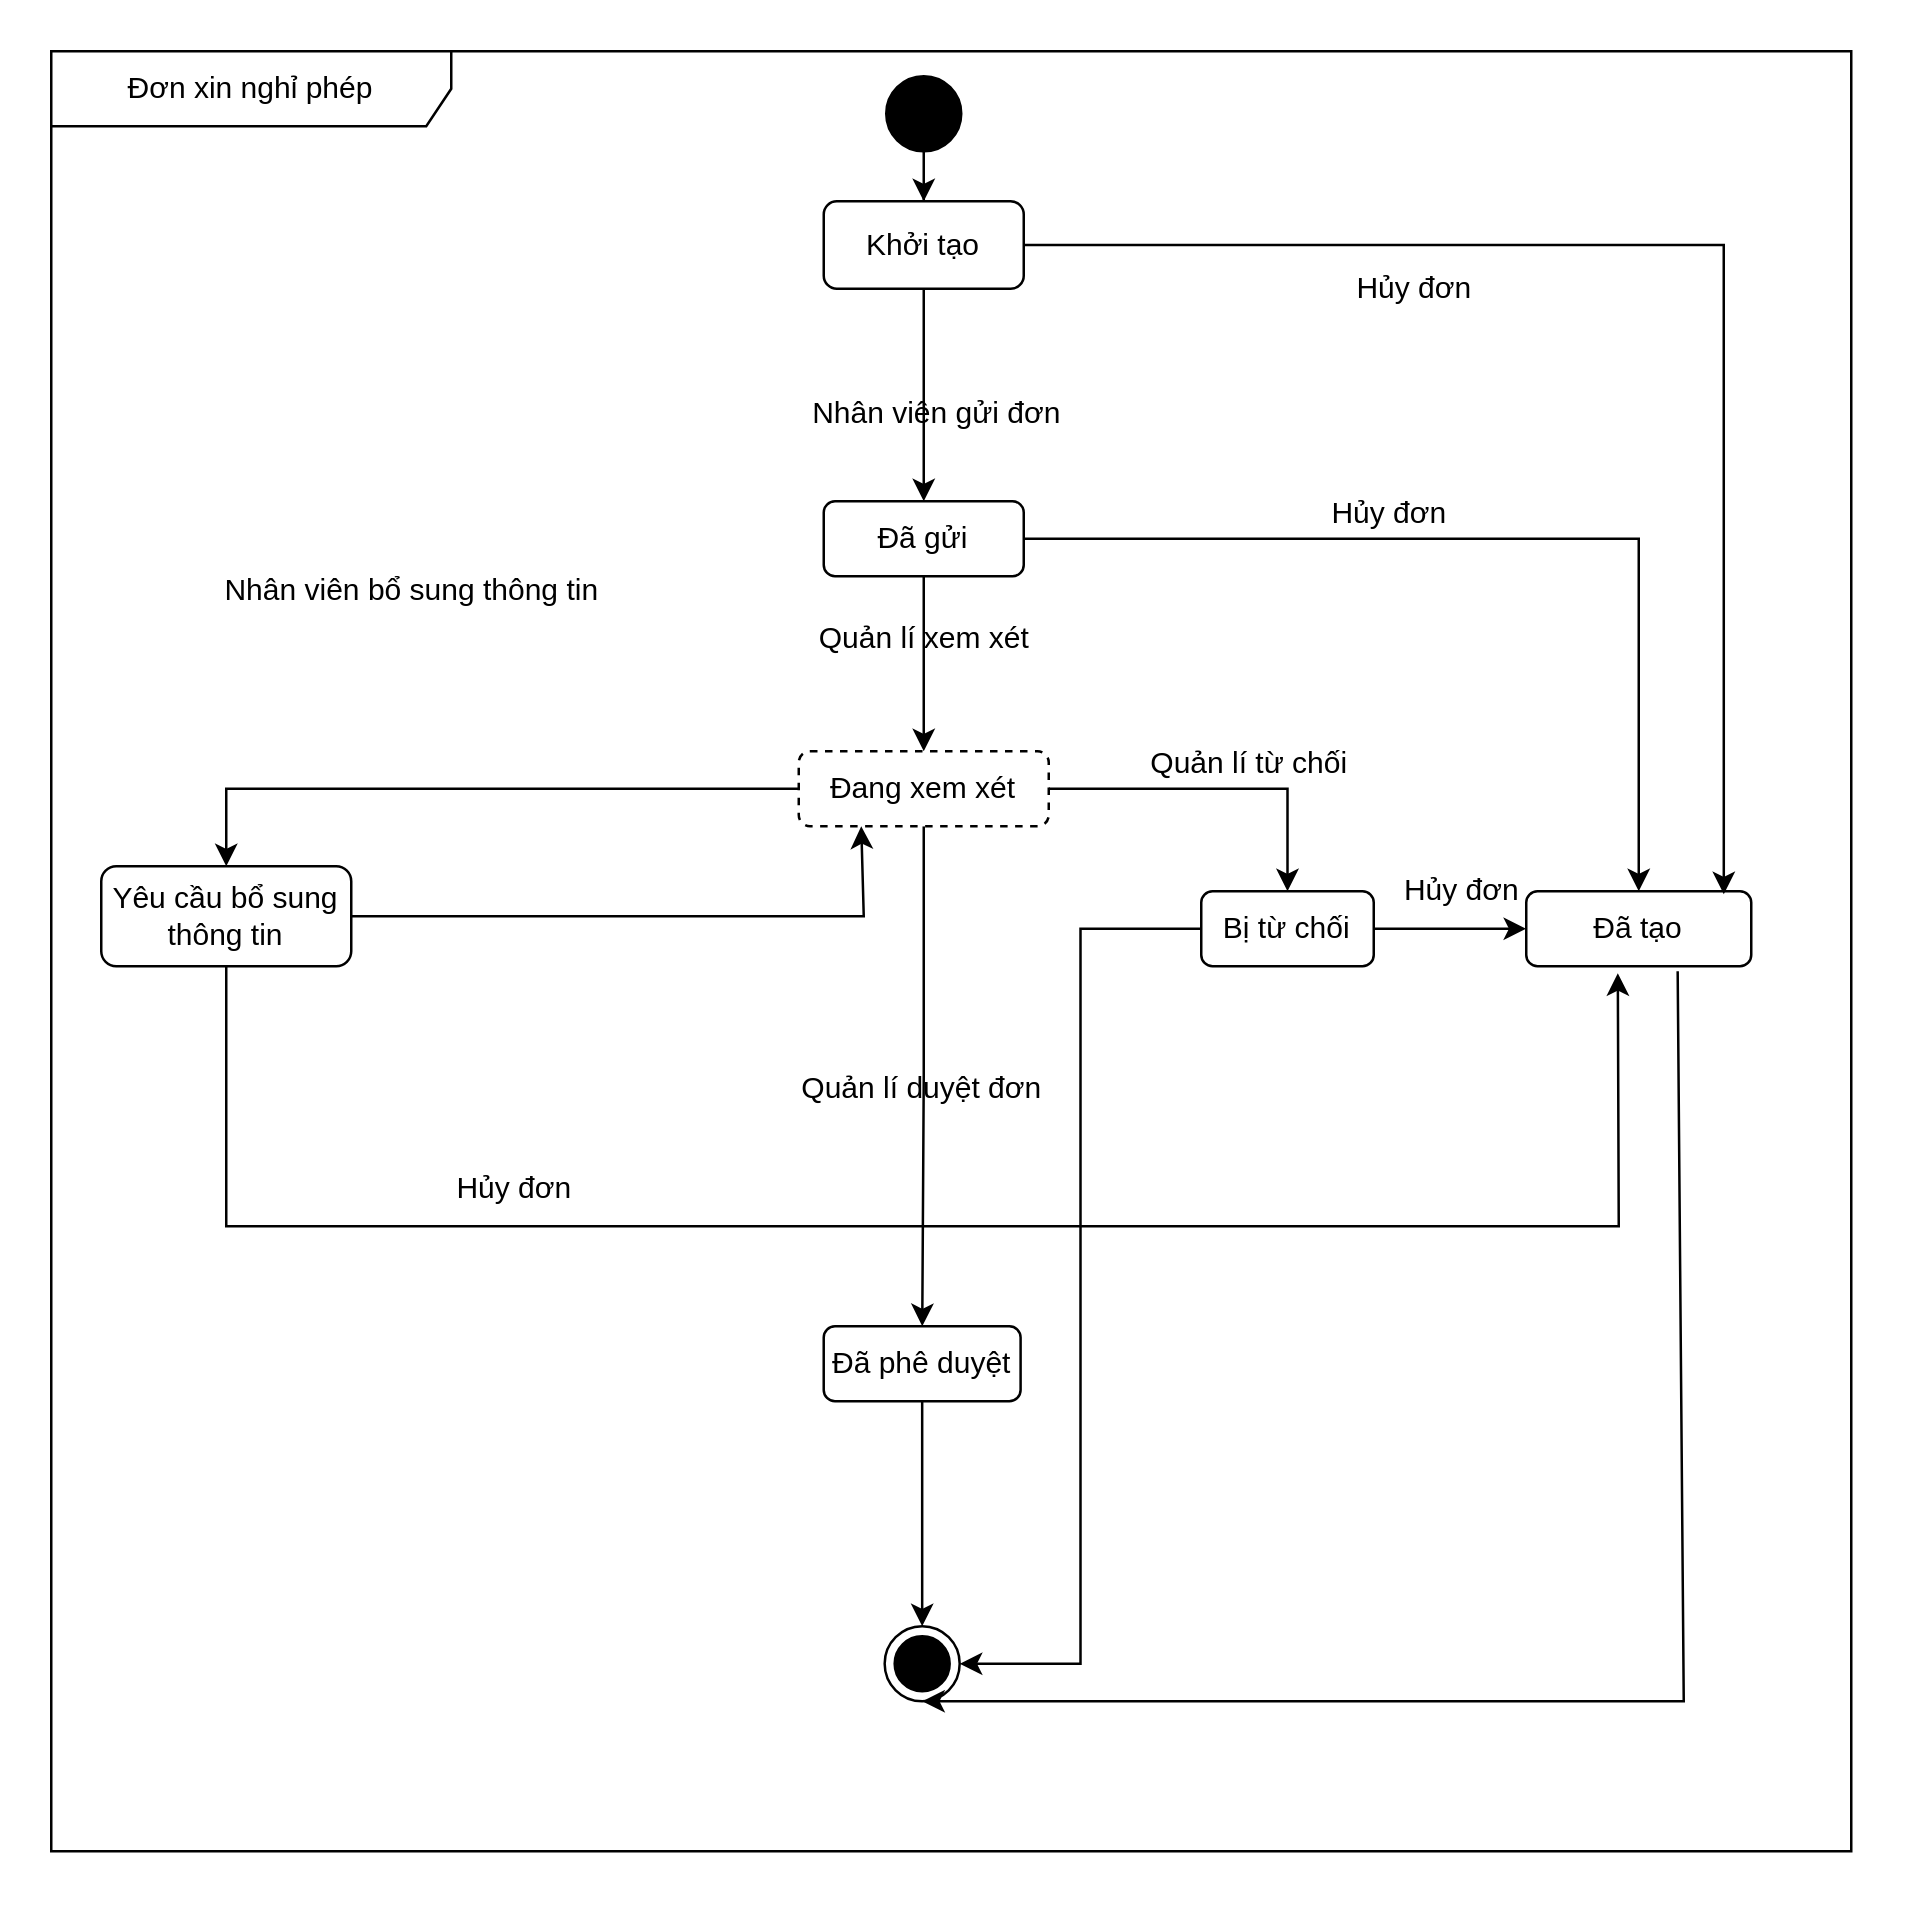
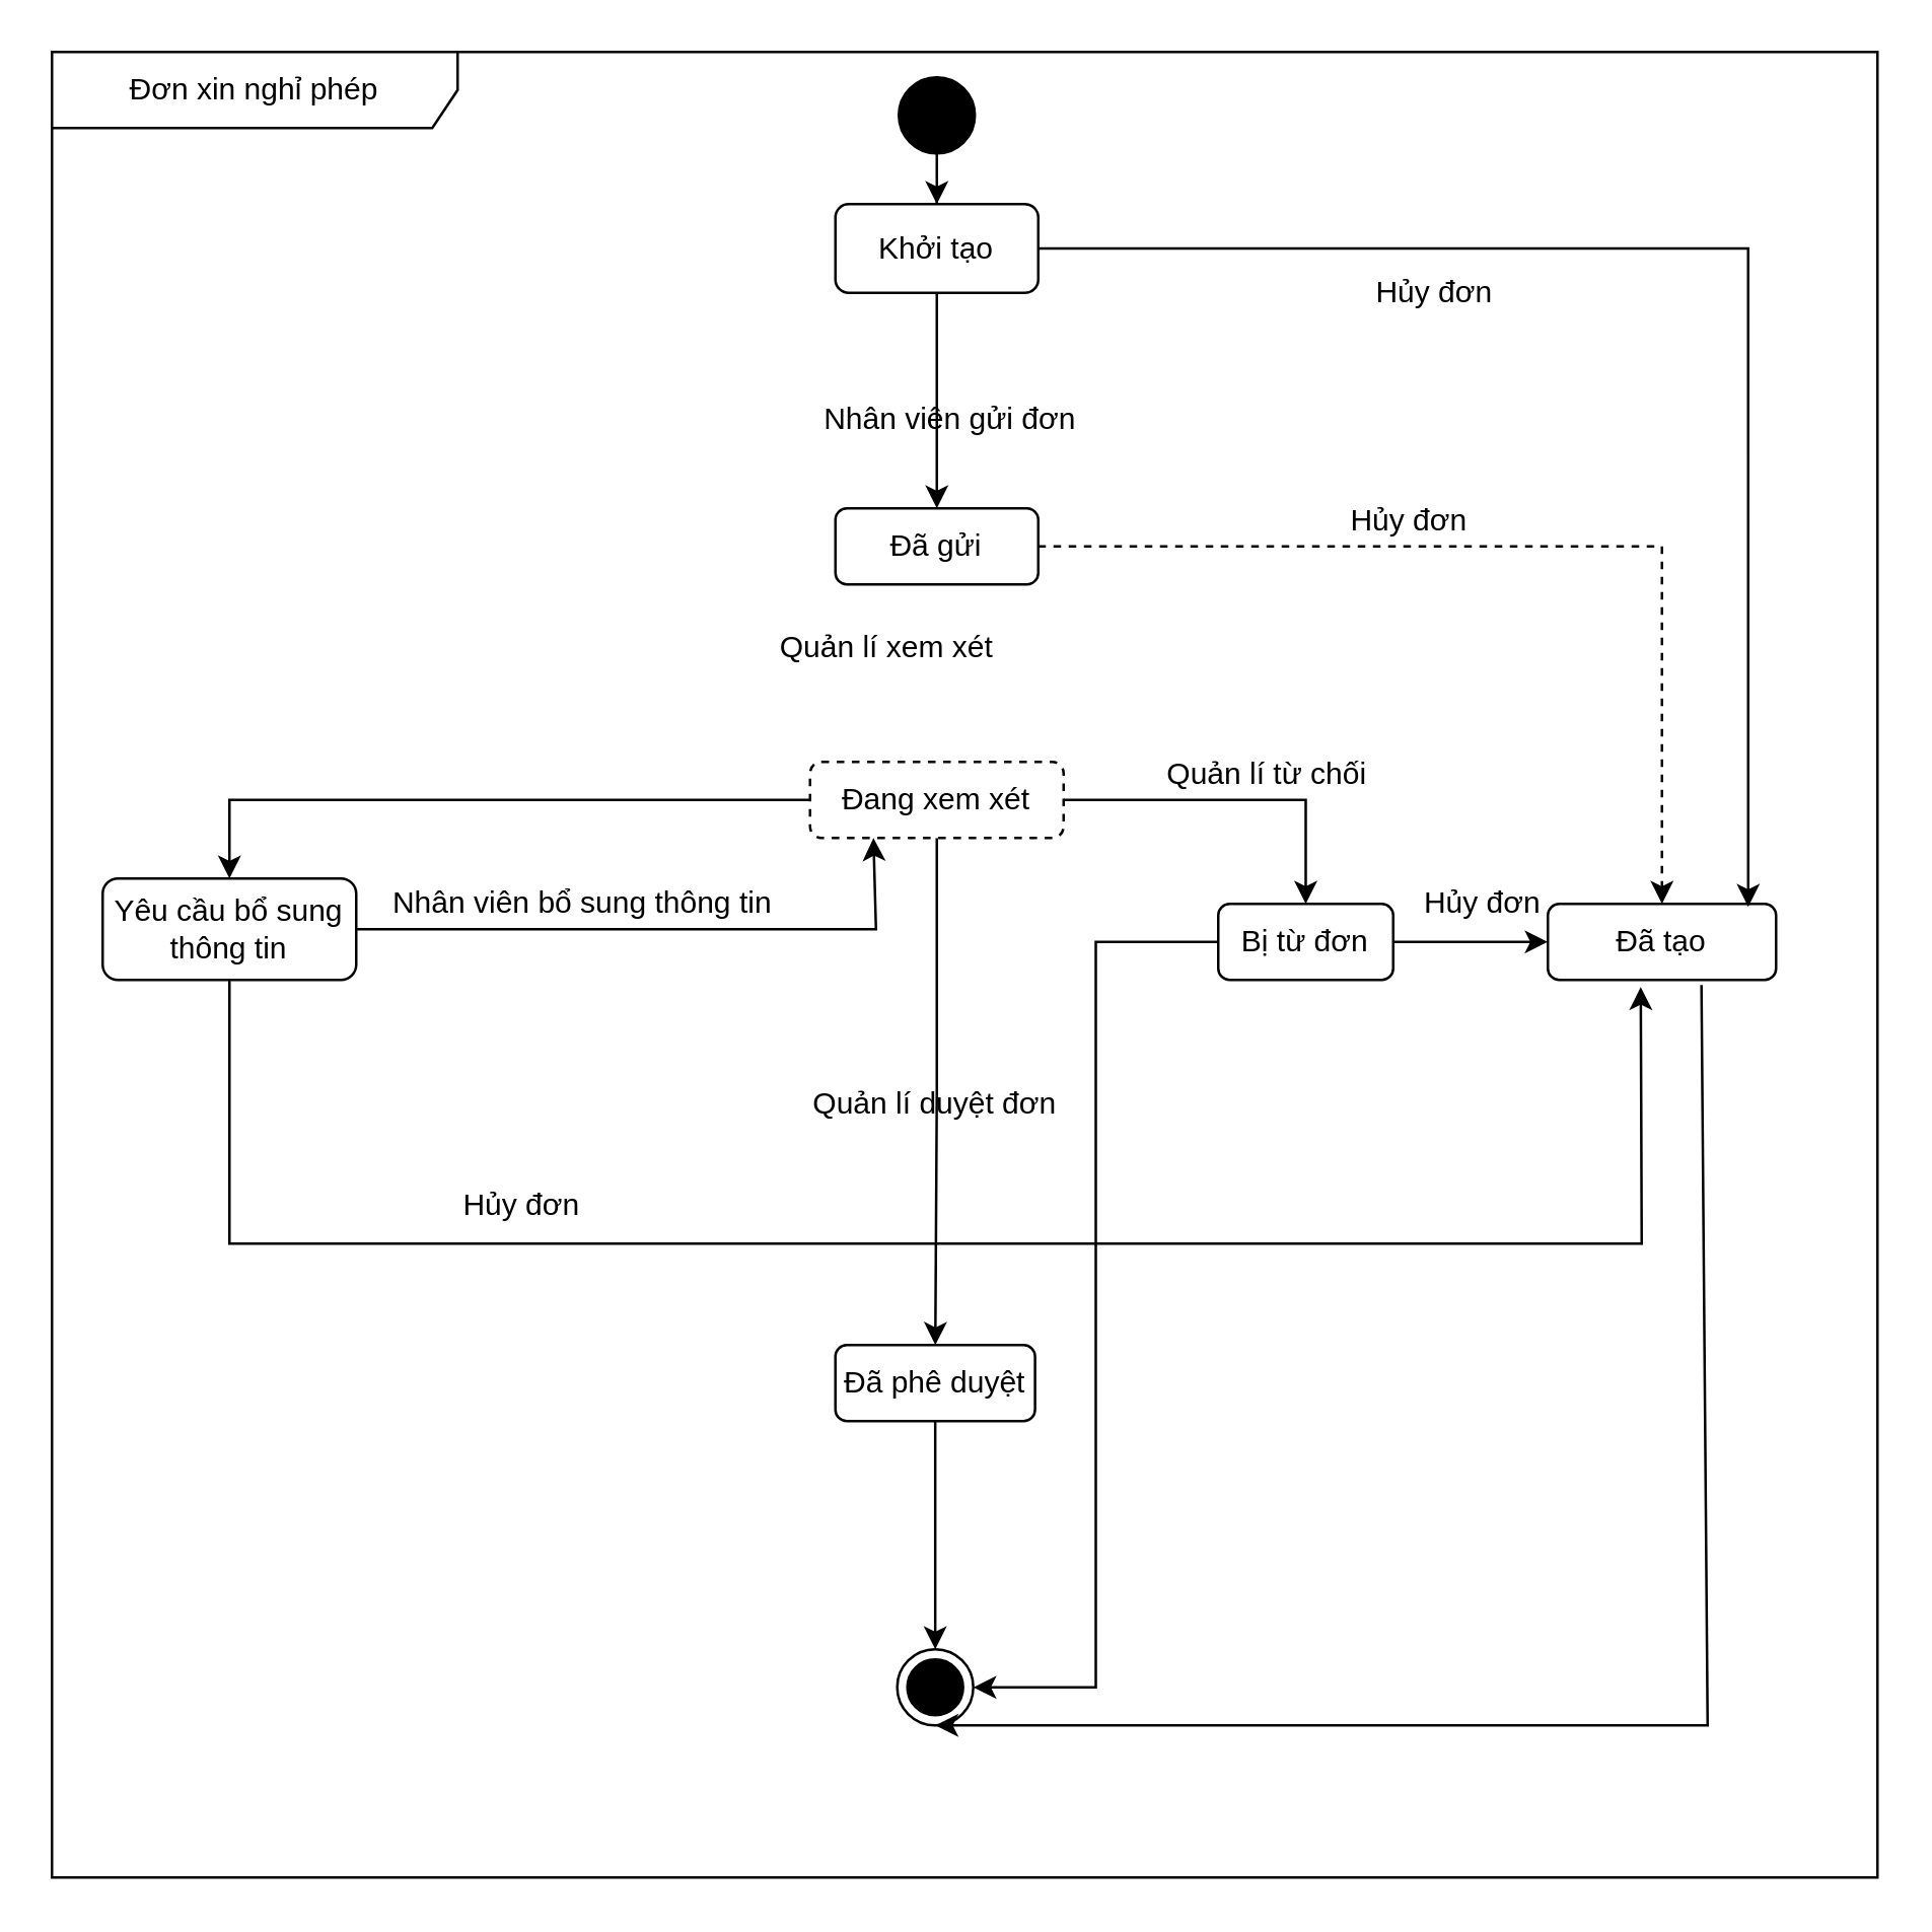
  <mxCell id="0" />
  <mxCell id="1" parent="0" />
  <mxCell id="2" value="Đơn xin nghỉ phép" style="shape=umlFrame;whiteSpace=wrap;html=1;pointerEvents=0;recursiveResize=0;container=1;collapsible=0;width=160;" vertex="1" parent="1"><mxGeometry x="20" y="20" width="720" height="720" as="geometry" /></mxCell>
  <mxCell id="3" value="" style="ellipse;html=1;shape=endState;fillColor=strokeColor;" vertex="1" parent="2"><mxGeometry x="333.37" y="630" width="30" height="30" as="geometry" /></mxCell>
  <mxCell id="4" value="" style="edgeStyle=orthogonalEdgeStyle;rounded=0;orthogonalLoop=1;jettySize=auto;html=1;exitX=0.5;exitY=1;exitDx=0;exitDy=0;" edge="1" parent="2" source="5" target="11"><mxGeometry relative="1" as="geometry" /></mxCell>
  <mxCell id="5" value="" style="ellipse;fillColor=strokeColor;html=1;" vertex="1" parent="2"><mxGeometry x="334" y="10" width="30" height="30" as="geometry" /></mxCell>
- <mxCell id="6" style="edgeStyle=orthogonalEdgeStyle;rounded=0;orthogonalLoop=1;jettySize=auto;html=1;entryX=0.5;entryY=0;entryDx=0;entryDy=0;exitX=0.5;exitY=1;exitDx=0;exitDy=0;" edge="1" parent="2" source="7" target="24"><mxGeometry relative="1" as="geometry"><mxPoint x="350" y="270" as="targetPoint" /></mxGeometry></mxCell>
  <mxCell id="7" value="Đã gửi" style="rounded=1;whiteSpace=wrap;html=1;" vertex="1" parent="2"><mxGeometry x="309" y="180" width="80" height="30" as="geometry" /></mxCell>
  <mxCell id="8" style="edgeStyle=orthogonalEdgeStyle;rounded=0;orthogonalLoop=1;jettySize=auto;html=1;entryX=0.5;entryY=0;entryDx=0;entryDy=0;" edge="1" parent="2" source="24" target="21"><mxGeometry relative="1" as="geometry"><mxPoint x="350" y="300" as="sourcePoint" /></mxGeometry></mxCell>
  <mxCell id="9" style="edgeStyle=orthogonalEdgeStyle;rounded=0;orthogonalLoop=1;jettySize=auto;html=1;entryX=0.5;entryY=0;entryDx=0;entryDy=0;exitX=0;exitY=0.5;exitDx=0;exitDy=0;" edge="1" parent="2" source="24" target="12"><mxGeometry relative="1" as="geometry"><mxPoint x="310" y="285" as="sourcePoint" /></mxGeometry></mxCell>
  <mxCell id="10" style="edgeStyle=orthogonalEdgeStyle;rounded=0;orthogonalLoop=1;jettySize=auto;html=1;entryX=0.5;entryY=0;entryDx=0;entryDy=0;" edge="1" parent="2" source="11" target="7"><mxGeometry relative="1" as="geometry" /></mxCell>
  <mxCell id="11" value="Khởi tạo" style="rounded=1;whiteSpace=wrap;html=1;" vertex="1" parent="2"><mxGeometry x="309" y="60" width="80" height="35" as="geometry" /></mxCell>
  <mxCell id="12" value="Yêu cầu bổ sung thông tin" style="rounded=1;whiteSpace=wrap;html=1;" vertex="1" parent="2"><mxGeometry x="20" y="326" width="100" height="40" as="geometry" /></mxCell>
  <mxCell id="13" value="Đã phê duyệt" style="rounded=1;whiteSpace=wrap;html=1;" vertex="1" parent="2"><mxGeometry x="308.99" y="510" width="78.75" height="30" as="geometry" /></mxCell>
  <mxCell id="14" style="edgeStyle=orthogonalEdgeStyle;rounded=0;orthogonalLoop=1;jettySize=auto;html=1;entryX=0;entryY=0.5;entryDx=0;entryDy=0;exitX=1;exitY=0.5;exitDx=0;exitDy=0;" edge="1" parent="2" source="21" target="15"><mxGeometry relative="1" as="geometry"><mxPoint x="372" y="353" as="sourcePoint" /></mxGeometry></mxCell>
  <mxCell id="15" value="Đã tạo" style="rounded=1;whiteSpace=wrap;html=1;" vertex="1" parent="2"><mxGeometry x="590" y="336" width="90" height="30" as="geometry" /></mxCell>
  <mxCell id="16" style="edgeStyle=orthogonalEdgeStyle;rounded=0;orthogonalLoop=1;jettySize=auto;html=1;exitX=0.5;exitY=1;exitDx=0;exitDy=0;" edge="1" parent="2" source="3" target="3"><mxGeometry relative="1" as="geometry" /></mxCell>
  <mxCell id="17" style="edgeStyle=orthogonalEdgeStyle;rounded=0;orthogonalLoop=1;jettySize=auto;html=1;exitX=1;exitY=0;exitDx=0;exitDy=0;entryX=0;entryY=0;entryDx=0;entryDy=0;" edge="1" parent="2" source="5" target="5"><mxGeometry relative="1" as="geometry" /></mxCell>
  <mxCell id="18" style="edgeStyle=orthogonalEdgeStyle;rounded=0;orthogonalLoop=1;jettySize=auto;html=1;entryX=0.878;entryY=0.04;entryDx=0;entryDy=0;entryPerimeter=0;" edge="1" parent="2" source="11" target="15"><mxGeometry relative="1" as="geometry" /></mxCell>
- <mxCell id="19" style="edgeStyle=orthogonalEdgeStyle;rounded=0;orthogonalLoop=1;jettySize=auto;html=1;entryX=0.5;entryY=0;entryDx=0;entryDy=0;" edge="1" parent="2" source="7" target="15"><mxGeometry relative="1" as="geometry" /></mxCell>
+ <mxCell id="19" style="edgeStyle=orthogonalEdgeStyle;rounded=0;orthogonalLoop=1;jettySize=auto;html=1;entryX=0.5;entryY=0;entryDx=0;entryDy=0;dashed=1;" edge="1" parent="2" source="7" target="15"><mxGeometry relative="1" as="geometry" /></mxCell>
  <mxCell id="20" style="edgeStyle=orthogonalEdgeStyle;rounded=0;orthogonalLoop=1;jettySize=auto;html=1;entryX=1;entryY=0.5;entryDx=0;entryDy=0;" edge="1" parent="2" source="21" target="3"><mxGeometry relative="1" as="geometry" /></mxCell>
- <mxCell id="21" value="Bị từ chối" style="rounded=1;whiteSpace=wrap;html=1;" vertex="1" parent="2"><mxGeometry x="460" y="336" width="69" height="30" as="geometry" /></mxCell>
+ <mxCell id="21" value="Bị từ đơn" style="rounded=1;whiteSpace=wrap;html=1;" vertex="1" parent="2"><mxGeometry x="460" y="336" width="69" height="30" as="geometry" /></mxCell>
  <mxCell id="22" value="" style="endArrow=classic;html=1;rounded=0;entryX=0.5;entryY=1;entryDx=0;entryDy=0;exitX=0.673;exitY=1.067;exitDx=0;exitDy=0;exitPerimeter=0;" edge="1" parent="2" source="15" target="3"><mxGeometry width="50" height="50" relative="1" as="geometry"><mxPoint x="660" y="310" as="sourcePoint" /><mxPoint x="398.38" y="560" as="targetPoint" /><Array as="points"><mxPoint x="653" y="660" /><mxPoint x="533" y="660" /></Array></mxGeometry></mxCell>
  <mxCell id="23" style="edgeStyle=orthogonalEdgeStyle;rounded=0;orthogonalLoop=1;jettySize=auto;html=1;" edge="1" parent="2" source="24" target="13"><mxGeometry relative="1" as="geometry" /></mxCell>
  <mxCell id="24" value="Đang xem xét" style="rounded=1;whiteSpace=wrap;html=1;dashed=1;" vertex="1" parent="2"><mxGeometry x="299" y="280" width="100" height="30" as="geometry" /></mxCell>
  <mxCell id="25" value="" style="endArrow=classic;html=1;rounded=0;exitX=0.5;exitY=1;exitDx=0;exitDy=0;entryX=0.407;entryY=1.093;entryDx=0;entryDy=0;entryPerimeter=0;" edge="1" parent="2" source="12" target="15"><mxGeometry width="50" height="50" relative="1" as="geometry"><mxPoint x="290" y="500" as="sourcePoint" /><mxPoint x="630" y="370" as="targetPoint" /><Array as="points"><mxPoint x="70" y="470" /><mxPoint x="627" y="470" /></Array></mxGeometry></mxCell>
  <mxCell id="26" value="" style="endArrow=classic;html=1;rounded=0;exitX=1;exitY=0.5;exitDx=0;exitDy=0;entryX=0.25;entryY=1;entryDx=0;entryDy=0;" edge="1" parent="2" source="12" target="24"><mxGeometry width="50" height="50" relative="1" as="geometry"><mxPoint x="290" y="400" as="sourcePoint" /><mxPoint x="340" y="350" as="targetPoint" /><Array as="points"><mxPoint x="325" y="346" /></Array></mxGeometry></mxCell>
  <mxCell id="27" value="Nhân viên gửi đơn" style="text;html=1;align=center;verticalAlign=middle;resizable=0;points=[];autosize=1;strokeColor=none;fillColor=none;" vertex="1" parent="2"><mxGeometry x="294" y="130" width="120" height="30" as="geometry" /></mxCell>
  <mxCell id="28" value="Hủy đơn" style="text;html=1;align=center;verticalAlign=middle;resizable=0;points=[];autosize=1;strokeColor=none;fillColor=none;" vertex="1" parent="2"><mxGeometry x="510" y="80" width="70" height="30" as="geometry" /></mxCell>
  <mxCell id="29" value="Hủy đơn" style="text;html=1;align=center;verticalAlign=middle;resizable=0;points=[];autosize=1;strokeColor=none;fillColor=none;" vertex="1" parent="2"><mxGeometry x="500" y="170" width="70" height="30" as="geometry" /></mxCell>
  <mxCell id="30" value="Hủy đơn" style="text;html=1;align=center;verticalAlign=middle;resizable=0;points=[];autosize=1;strokeColor=none;fillColor=none;" vertex="1" parent="2"><mxGeometry x="529" y="321" width="70" height="30" as="geometry" /></mxCell>
  <mxCell id="31" value="Hủy đơn" style="text;html=1;align=center;verticalAlign=middle;resizable=0;points=[];autosize=1;strokeColor=none;fillColor=none;" vertex="1" parent="2"><mxGeometry x="150" y="440" width="70" height="30" as="geometry" /></mxCell>
- <mxCell id="32" value="Quản lí xem xét" style="text;html=1;align=center;verticalAlign=middle;resizable=0;points=[];autosize=1;strokeColor=none;fillColor=none;" vertex="1" parent="2"><mxGeometry x="294" y="220" width="110" height="30" as="geometry" /></mxCell>
+ <mxCell id="32" value="Quản lí xem xét" style="text;html=1;align=center;verticalAlign=middle;resizable=0;points=[];autosize=1;strokeColor=none;fillColor=none;" vertex="1" parent="2"><mxGeometry x="274" y="220" width="110" height="30" as="geometry" /></mxCell>
  <mxCell id="33" value="Quản lí duyệt đơn" style="text;html=1;align=center;verticalAlign=middle;resizable=0;points=[];autosize=1;strokeColor=none;fillColor=none;" vertex="1" parent="2"><mxGeometry x="288.37" y="400" width="120" height="30" as="geometry" /></mxCell>
  <mxCell id="34" value="Quản lí từ chối" style="text;html=1;align=center;verticalAlign=middle;resizable=0;points=[];autosize=1;strokeColor=none;fillColor=none;" vertex="1" parent="2"><mxGeometry x="429" y="270" width="100" height="30" as="geometry" /></mxCell>
- <mxCell id="35" value="Nhân viên bổ sung thông tin" style="text;html=1;align=center;verticalAlign=middle;resizable=0;points=[];autosize=1;strokeColor=none;fillColor=none;" vertex="1" parent="2"><mxGeometry x="59" y="201" width="170" height="30" as="geometry" /></mxCell>
+ <mxCell id="35" value="Nhân viên bổ sung thông tin" style="text;html=1;align=center;verticalAlign=middle;resizable=0;points=[];autosize=1;strokeColor=none;fillColor=none;" vertex="1" parent="2"><mxGeometry x="124" y="321" width="170" height="30" as="geometry" /></mxCell>
  <mxCell id="36" value="" style="endArrow=classic;html=1;rounded=0;exitX=0.5;exitY=1;exitDx=0;exitDy=0;entryX=0.5;entryY=0;entryDx=0;entryDy=0;" edge="1" parent="2" source="13" target="3"><mxGeometry width="50" height="50" relative="1" as="geometry"><mxPoint x="293" y="560" as="sourcePoint" /><mxPoint x="343" y="510" as="targetPoint" /><Array as="points" /></mxGeometry></mxCell>
